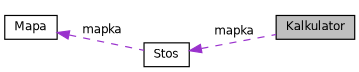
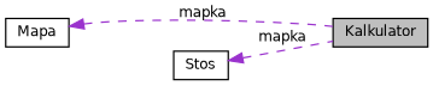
  digraph {
    rankdir=LR
    node [color=black fillcolor=white fontname=Helvetica fontsize=10 shape=record style=filled]
    edge [color=darkorchid3 dir=back fontname=Helvetica fontsize=10 labelfontname=Helvetica labelfontsize=10 style=dashed]
    n1 [fillcolor=grey75 fontcolor=black height=0.2 label=Kalkulator width=0.4]
    n2 [height=0.2 label=Stos width=0.4]
    n3 [height=0.2 label=Mapa width=0.4]
    n2 -> n1 [label=" mapka"]
-   n3 -> n2 [label=" mapka"]
+   n3 -> n1 [label=" mapka"]
  }
